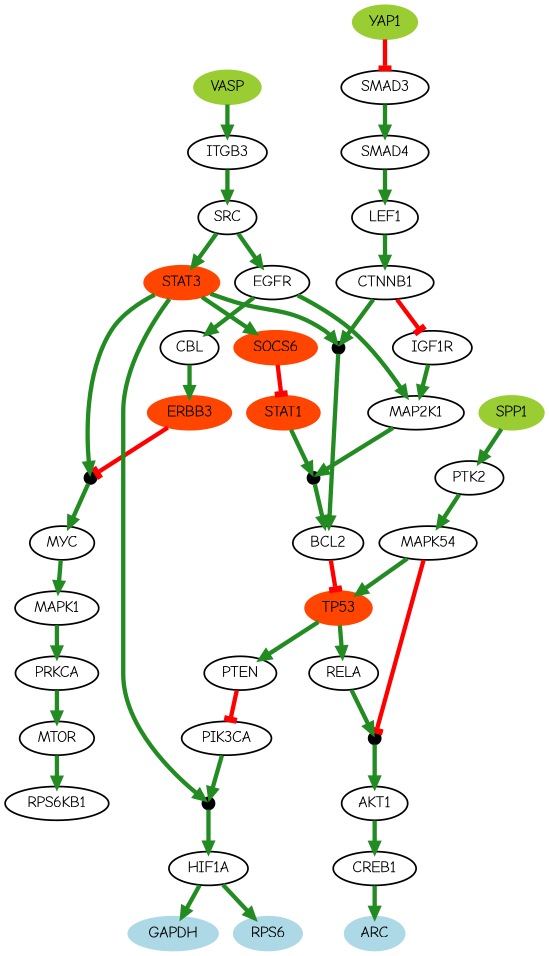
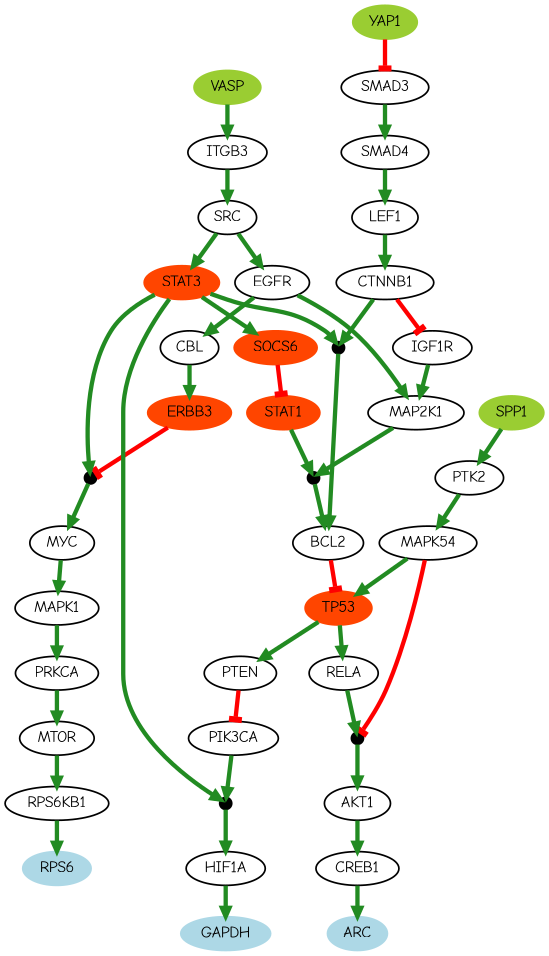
  digraph {
    fontname="Comic Neue"
    node [color=black fillcolor=white fontname="Comic Neue" fontsize=18 shape=ellipse style="filled, bold"]
    edge [arrowhead=normal color=forestgreen dir=forward fontname="Comic Neue" penwidth=5.0 sign=1 weight=1.0]
    n1 [label=MAPK54]
    PTK2
    n3 [fillcolor=black fixedsize=True gate=True height=0.2 label="." width=0.2]
    TP53 [color=orangered fillcolor=orangered]
    IGF1R
    MAP2K1
    n7 [fillcolor=black fixedsize=True gate=True height=0.2 label="." width=0.2]
    MYC
    MAPK1
    PRKCA
    ERBB3 [color=orangered fillcolor=orangered]
    n12 [fillcolor=black fixedsize=True gate=True height=0.2 label="." width=0.2]
    SMAD4
    LEF1
    CTNNB1
    EGFR
    CBL
    GAPDH [color=lightblue fillcolor=lightblue]
    HIF1A
    SMAD3
    AKT1
    RELA
    PTEN
    RPS6 [color=lightblue fillcolor=lightblue]
    BCL2
    VASP [color=olivedrab3 fillcolor=olivedrab3]
    ITGB3
    SRC
    STAT3 [color=orangered fillcolor=orangered]
    n30 [fillcolor=black fixedsize=True gate=True height=0.2 label="." width=0.2]
    n31 [fillcolor=black fixedsize=True gate=True height=0.2 label="." width=0.2]
    n32 [color=orangered fillcolor=orangered label=SOCS6]
    STAT1 [color=orangered fillcolor=orangered]
    PIK3CA
    RPS6KB1
    MTOR
    CREB1
    ARC [color=lightblue fillcolor=lightblue]
    YAP1 [color=olivedrab3 fillcolor=olivedrab3]
    SPP1 [color=olivedrab3 fillcolor=olivedrab3]
    n1 -> n3 [arrowhead=tee color=red sign=-1]
    n1 -> TP53
    PTK2 -> n1
    n3 -> AKT1
    TP53 -> RELA
    TP53 -> PTEN
    IGF1R -> MAP2K1
    MAP2K1 -> n7
    n7 -> BCL2
    MYC -> MAPK1
    MAPK1 -> PRKCA
    PRKCA -> MTOR
    ERBB3 -> n12 [arrowhead=tee color=red sign=-1]
    n12 -> MYC
    SMAD4 -> LEF1
    LEF1 -> CTNNB1
    CTNNB1 -> IGF1R [arrowhead=tee color=red sign=-1]
    CTNNB1 -> n31
    EGFR -> MAP2K1
    EGFR -> CBL
    CBL -> ERBB3
    HIF1A -> GAPDH
    SMAD3 -> SMAD4
    AKT1 -> CREB1
    RELA -> n3
    PTEN -> PIK3CA [arrowhead=tee color=red sign=-1]
    BCL2 -> TP53 [arrowhead=tee color=red sign=-1]
    VASP -> ITGB3
    ITGB3 -> SRC
    SRC -> EGFR
    SRC -> STAT3
    STAT3 -> n12
    STAT3 -> n30
    STAT3 -> n31
    STAT3 -> n32
    n30 -> HIF1A
    n31 -> BCL2
    n32 -> STAT1 [arrowhead=tee color=red sign=-1]
    STAT1 -> n7
    PIK3CA -> n30
-   HIF1A -> RPS6
+   RPS6KB1 -> RPS6
    MTOR -> RPS6KB1
    CREB1 -> ARC
    YAP1 -> SMAD3 [arrowhead=tee color=red sign=-1]
    SPP1 -> PTK2
  }
